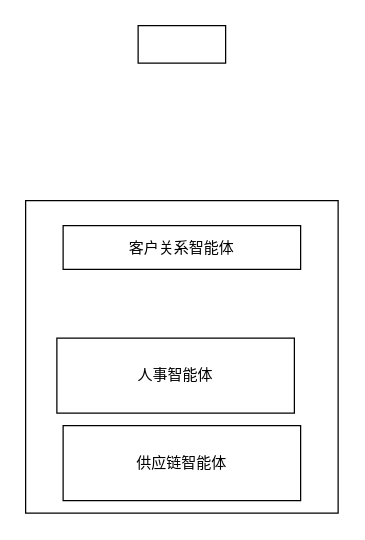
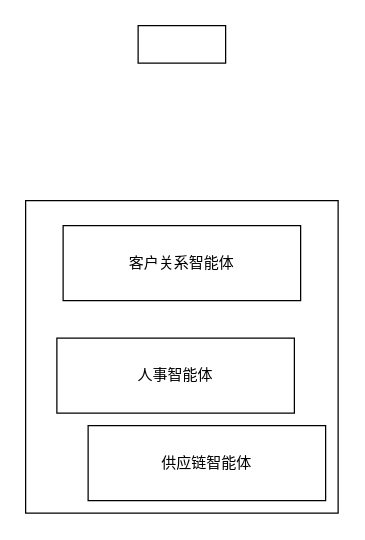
  <mxCell id="0" />
  <mxCell id="1" parent="0" />
  <mxCell id="2" value="" style="whiteSpace=wrap;html=1;aspect=fixed;" vertex="1" parent="1"><mxGeometry x="20" y="160" width="250" height="250" as="geometry" /></mxCell>
- <mxCell id="3" value="客户关系智能体" style="rounded=0;whiteSpace=wrap;html=1;" vertex="1" parent="1"><mxGeometry x="50" y="180" width="190" height="35" as="geometry" /></mxCell>
+ <mxCell id="3" value="客户关系智能体" style="rounded=0;whiteSpace=wrap;html=1;" vertex="1" parent="1"><mxGeometry x="50" y="180" width="190" height="60" as="geometry" /></mxCell>
  <mxCell id="4" value="人事智能体" style="rounded=0;whiteSpace=wrap;html=1;" vertex="1" parent="1"><mxGeometry x="45" y="270" width="190" height="60" as="geometry" /></mxCell>
- <mxCell id="5" value="供应链智能体" style="rounded=0;whiteSpace=wrap;html=1;align=center;" vertex="1" parent="1"><mxGeometry x="50" y="340" width="190" height="60" as="geometry" /></mxCell>
+ <mxCell id="5" value="供应链智能体" style="rounded=0;whiteSpace=wrap;html=1;align=center;" vertex="1" parent="1"><mxGeometry x="70" y="340" width="190" height="60" as="geometry" /></mxCell>
  <mxCell id="6" value="" style="rounded=0;whiteSpace=wrap;html=1;" vertex="1" parent="1"><mxGeometry x="110" y="20" width="70" height="30" as="geometry" /></mxCell>
